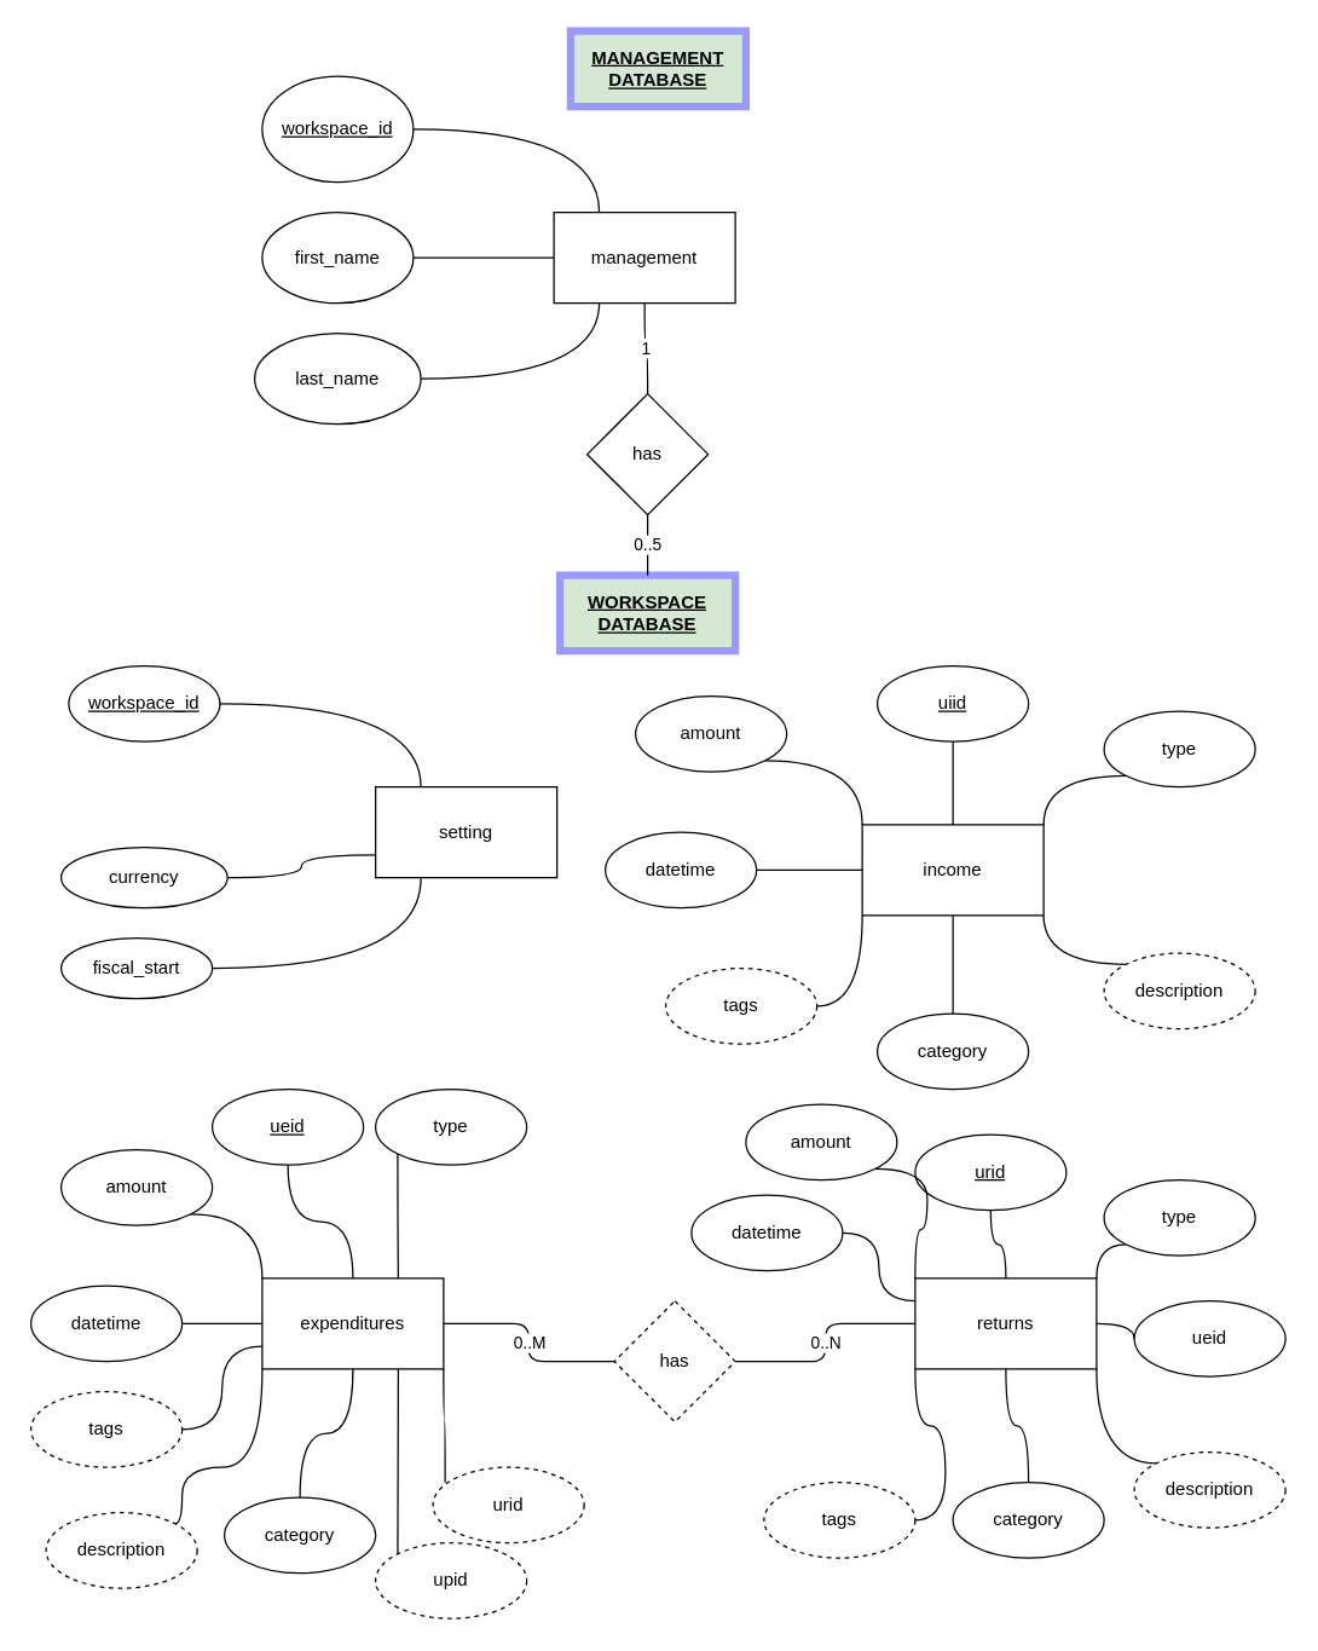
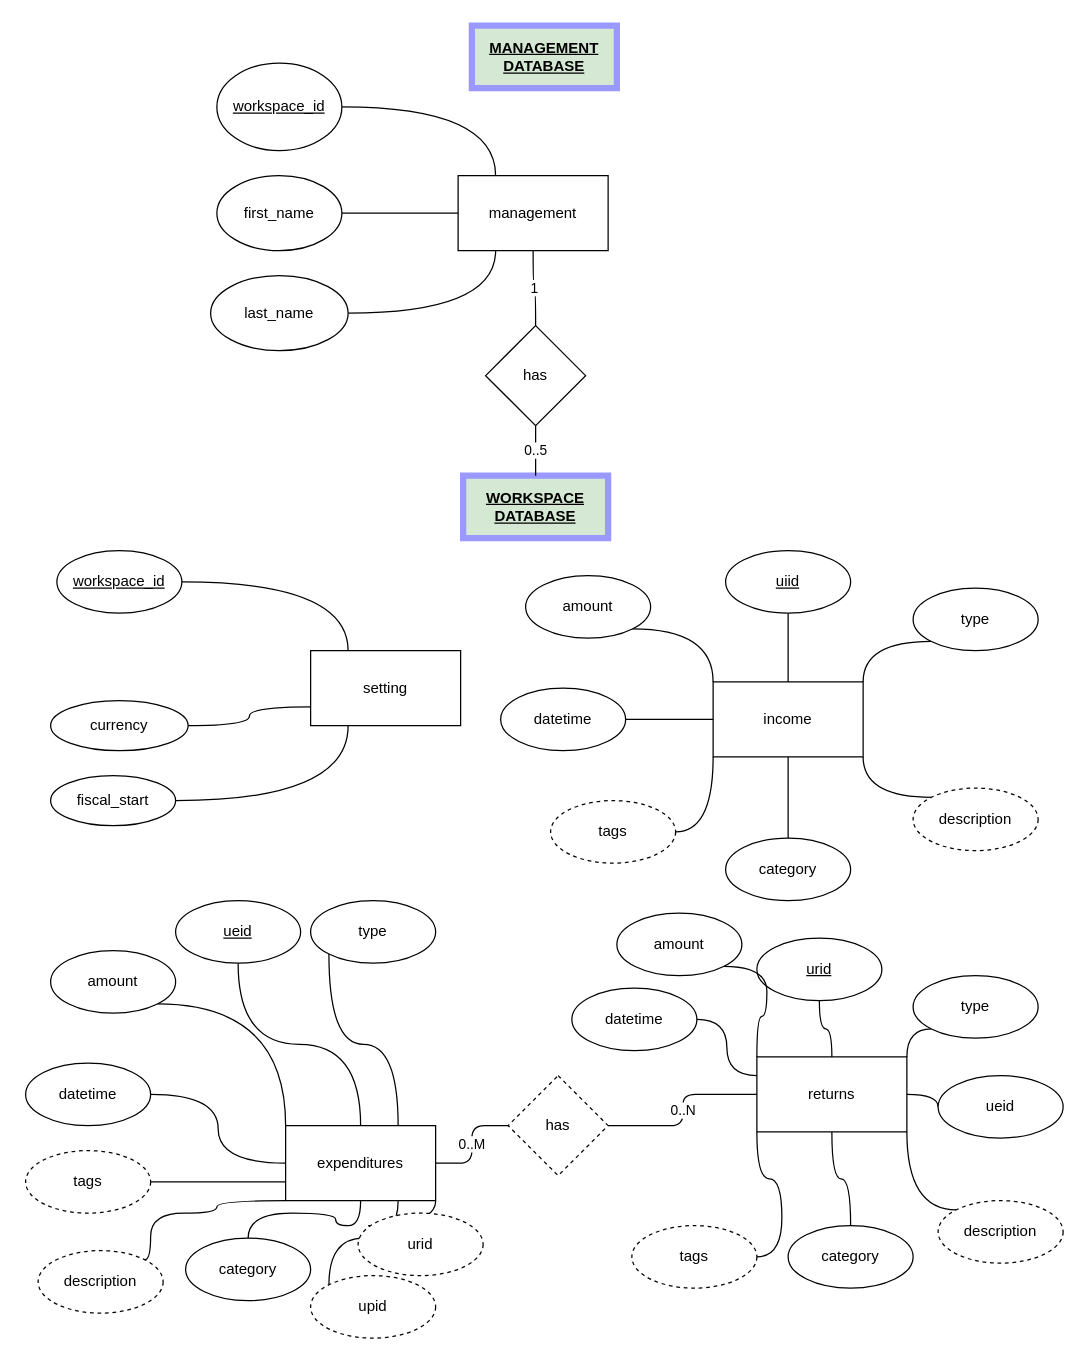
  <mxCell id="0" />
  <mxCell id="1" parent="0" />
  <mxCell id="2" value="1" style="edgeStyle=orthogonalEdgeStyle;curved=1;orthogonalLoop=1;jettySize=auto;html=1;exitX=0.5;exitY=1;exitDx=0;exitDy=0;entryX=0.5;entryY=0;entryDx=0;entryDy=0;endArrow=none;endFill=0;" edge="1" parent="1" source="3" target="20"><mxGeometry relative="1" as="geometry" /></mxCell>
  <mxCell id="3" value="management" style="rounded=0;whiteSpace=wrap;html=1;" vertex="1" parent="1"><mxGeometry x="366" y="140" width="120" height="60" as="geometry" /></mxCell>
  <mxCell id="4" value="MANAGEMENT DATABASE" style="text;html=1;strokeColor=#9999FF;fillColor=#d5e8d4;align=center;verticalAlign=middle;whiteSpace=wrap;rounded=0;strokeWidth=5;fontStyle=5;labelBorderColor=none;" vertex="1" parent="1"><mxGeometry x="377" y="20" width="116" height="50" as="geometry" /></mxCell>
  <mxCell id="5" style="edgeStyle=orthogonalEdgeStyle;orthogonalLoop=1;jettySize=auto;html=1;exitX=1;exitY=0.5;exitDx=0;exitDy=0;entryX=0.25;entryY=0;entryDx=0;entryDy=0;endArrow=none;endFill=0;curved=1;" edge="1" parent="1" source="6" target="3"><mxGeometry relative="1" as="geometry" /></mxCell>
  <mxCell id="6" value="&lt;u&gt;workspace_id&lt;/u&gt;" style="ellipse;whiteSpace=wrap;html=1;" vertex="1" parent="1"><mxGeometry x="173" y="50" width="100" height="70" as="geometry" /></mxCell>
  <mxCell id="7" style="edgeStyle=orthogonalEdgeStyle;orthogonalLoop=1;jettySize=auto;html=1;exitX=1;exitY=0.5;exitDx=0;exitDy=0;entryX=0;entryY=0.5;entryDx=0;entryDy=0;endArrow=none;endFill=0;curved=1;" edge="1" parent="1" source="8" target="3"><mxGeometry relative="1" as="geometry" /></mxCell>
  <mxCell id="8" value="first_name" style="ellipse;whiteSpace=wrap;html=1;" vertex="1" parent="1"><mxGeometry x="173" y="140" width="100" height="60" as="geometry" /></mxCell>
  <mxCell id="9" style="edgeStyle=orthogonalEdgeStyle;orthogonalLoop=1;jettySize=auto;html=1;exitX=1;exitY=0.5;exitDx=0;exitDy=0;entryX=0.25;entryY=1;entryDx=0;entryDy=0;endArrow=none;endFill=0;curved=1;" edge="1" parent="1" source="10" target="3"><mxGeometry relative="1" as="geometry" /></mxCell>
  <mxCell id="10" value="last_name" style="ellipse;whiteSpace=wrap;html=1;" vertex="1" parent="1"><mxGeometry x="168" y="220" width="110" height="60" as="geometry" /></mxCell>
  <mxCell id="11" value="WORKSPACE DATABASE" style="text;html=1;strokeColor=#9999FF;fillColor=#d5e8d4;align=center;verticalAlign=middle;whiteSpace=wrap;rounded=0;strokeWidth=5;fontStyle=5;labelBorderColor=none;" vertex="1" parent="1"><mxGeometry x="370" y="380" width="116" height="50" as="geometry" /></mxCell>
  <mxCell id="12" value="setting" style="rounded=0;whiteSpace=wrap;html=1;" vertex="1" parent="1"><mxGeometry x="248" y="520" width="120" height="60" as="geometry" /></mxCell>
  <mxCell id="13" style="edgeStyle=orthogonalEdgeStyle;orthogonalLoop=1;jettySize=auto;html=1;exitX=1;exitY=0.5;exitDx=0;exitDy=0;entryX=0.25;entryY=0;entryDx=0;entryDy=0;endArrow=none;endFill=0;curved=1;" edge="1" parent="1" source="14" target="12"><mxGeometry relative="1" as="geometry" /></mxCell>
  <mxCell id="14" value="&lt;u&gt;workspace_id&lt;/u&gt;" style="ellipse;whiteSpace=wrap;html=1;" vertex="1" parent="1"><mxGeometry x="45" y="440" width="100" height="50" as="geometry" /></mxCell>
  <mxCell id="15" style="edgeStyle=orthogonalEdgeStyle;orthogonalLoop=1;jettySize=auto;html=1;exitX=1;exitY=0.5;exitDx=0;exitDy=0;entryX=0;entryY=0.75;entryDx=0;entryDy=0;endArrow=none;endFill=0;curved=1;" edge="1" parent="1" source="16" target="12"><mxGeometry relative="1" as="geometry" /></mxCell>
  <mxCell id="16" value="currency" style="ellipse;whiteSpace=wrap;html=1;" vertex="1" parent="1"><mxGeometry x="40" y="560" width="110" height="40" as="geometry" /></mxCell>
  <mxCell id="17" style="edgeStyle=orthogonalEdgeStyle;curved=1;orthogonalLoop=1;jettySize=auto;html=1;exitX=1;exitY=0.5;exitDx=0;exitDy=0;entryX=0.25;entryY=1;entryDx=0;entryDy=0;endArrow=none;endFill=0;" edge="1" parent="1" source="18" target="12"><mxGeometry relative="1" as="geometry" /></mxCell>
  <mxCell id="18" value="fiscal_start" style="ellipse;whiteSpace=wrap;html=1;" vertex="1" parent="1"><mxGeometry x="40" y="620" width="100" height="40" as="geometry" /></mxCell>
  <mxCell id="19" value="0..5" style="edgeStyle=orthogonalEdgeStyle;curved=1;orthogonalLoop=1;jettySize=auto;html=1;exitX=0.5;exitY=1;exitDx=0;exitDy=0;entryX=0.5;entryY=0;entryDx=0;entryDy=0;endArrow=none;endFill=0;" edge="1" parent="1" source="20" target="11"><mxGeometry relative="1" as="geometry" /></mxCell>
  <mxCell id="20" value="has" style="rhombus;whiteSpace=wrap;html=1;" vertex="1" parent="1"><mxGeometry x="388" y="260" width="80" height="80" as="geometry" /></mxCell>
  <mxCell id="21" style="edgeStyle=orthogonalEdgeStyle;curved=1;orthogonalLoop=1;jettySize=auto;html=1;exitX=0.75;exitY=1;exitDx=0;exitDy=0;entryX=0;entryY=0;entryDx=0;entryDy=0;endArrow=none;endFill=0;" edge="1" parent="1" source="25" target="70"><mxGeometry relative="1" as="geometry" /></mxCell>
  <mxCell id="22" style="edgeStyle=orthogonalEdgeStyle;curved=1;orthogonalLoop=1;jettySize=auto;html=1;exitX=1;exitY=1;exitDx=0;exitDy=0;entryX=0.08;entryY=0.2;entryDx=0;entryDy=0;entryPerimeter=0;endArrow=none;endFill=0;" edge="1" parent="1" source="25" target="71"><mxGeometry relative="1" as="geometry" /></mxCell>
  <mxCell id="23" style="edgeStyle=orthogonalEdgeStyle;curved=1;orthogonalLoop=1;jettySize=auto;html=1;exitX=0;exitY=1;exitDx=0;exitDy=0;entryX=1;entryY=0;entryDx=0;entryDy=0;endArrow=none;endFill=0;" edge="1" parent="1" source="25" target="72"><mxGeometry relative="1" as="geometry"><Array as="points"><mxPoint x="173" y="970" /><mxPoint x="120" y="970" /><mxPoint x="120" y="1007" /></Array></mxGeometry></mxCell>
  <mxCell id="24" value="0..M" style="edgeStyle=orthogonalEdgeStyle;rounded=1;orthogonalLoop=1;jettySize=auto;html=1;exitX=1;exitY=0.5;exitDx=0;exitDy=0;entryX=0;entryY=0.5;entryDx=0;entryDy=0;endArrow=none;endFill=0;" edge="1" parent="1" source="25" target="74"><mxGeometry relative="1" as="geometry" /></mxCell>
- <mxCell id="25" value="expenditures" style="rounded=0;whiteSpace=wrap;html=1;" vertex="1" parent="1"><mxGeometry x="173" y="845" width="120" height="60" as="geometry" /></mxCell>
+ <mxCell id="25" value="expenditures" style="rounded=0;whiteSpace=wrap;html=1;" vertex="1" parent="1"><mxGeometry x="228" y="900" width="120" height="60" as="geometry" /></mxCell>
  <mxCell id="26" style="edgeStyle=orthogonalEdgeStyle;curved=1;orthogonalLoop=1;jettySize=auto;html=1;exitX=0.5;exitY=1;exitDx=0;exitDy=0;entryX=0.5;entryY=0;entryDx=0;entryDy=0;endArrow=none;endFill=0;" edge="1" parent="1" source="27" target="25"><mxGeometry relative="1" as="geometry" /></mxCell>
  <mxCell id="27" value="&lt;u&gt;ueid&lt;/u&gt;" style="ellipse;whiteSpace=wrap;html=1;" vertex="1" parent="1"><mxGeometry x="140" y="720" width="100" height="50" as="geometry" /></mxCell>
  <mxCell id="28" style="edgeStyle=orthogonalEdgeStyle;curved=1;orthogonalLoop=1;jettySize=auto;html=1;exitX=1;exitY=1;exitDx=0;exitDy=0;entryX=0;entryY=0;entryDx=0;entryDy=0;endArrow=none;endFill=0;" edge="1" parent="1" source="29" target="25"><mxGeometry relative="1" as="geometry" /></mxCell>
  <mxCell id="29" value="amount" style="ellipse;whiteSpace=wrap;html=1;" vertex="1" parent="1"><mxGeometry x="40" y="760" width="100" height="50" as="geometry" /></mxCell>
  <mxCell id="30" style="edgeStyle=orthogonalEdgeStyle;curved=1;orthogonalLoop=1;jettySize=auto;html=1;exitX=0;exitY=1;exitDx=0;exitDy=0;entryX=0.75;entryY=0;entryDx=0;entryDy=0;endArrow=none;endFill=0;" edge="1" parent="1" source="31" target="25"><mxGeometry relative="1" as="geometry" /></mxCell>
  <mxCell id="31" value="type" style="ellipse;whiteSpace=wrap;html=1;" vertex="1" parent="1"><mxGeometry x="248" y="720" width="100" height="50" as="geometry" /></mxCell>
  <mxCell id="32" style="edgeStyle=orthogonalEdgeStyle;curved=1;orthogonalLoop=1;jettySize=auto;html=1;exitX=0.5;exitY=0;exitDx=0;exitDy=0;entryX=0.5;entryY=1;entryDx=0;entryDy=0;endArrow=none;endFill=0;" edge="1" parent="1" source="33" target="25"><mxGeometry relative="1" as="geometry" /></mxCell>
  <mxCell id="33" value="category" style="ellipse;whiteSpace=wrap;html=1;" vertex="1" parent="1"><mxGeometry x="148" y="990" width="100" height="50" as="geometry" /></mxCell>
  <mxCell id="34" style="edgeStyle=orthogonalEdgeStyle;curved=1;orthogonalLoop=1;jettySize=auto;html=1;exitX=1;exitY=0.5;exitDx=0;exitDy=0;entryX=0;entryY=0.75;entryDx=0;entryDy=0;endArrow=none;endFill=0;" edge="1" parent="1" source="35" target="25"><mxGeometry relative="1" as="geometry" /></mxCell>
  <mxCell id="35" value="&lt;div&gt;tags&lt;/div&gt;" style="ellipse;whiteSpace=wrap;html=1;dashed=1;" vertex="1" parent="1"><mxGeometry x="20" y="920" width="100" height="50" as="geometry" /></mxCell>
  <mxCell id="36" style="edgeStyle=orthogonalEdgeStyle;curved=1;orthogonalLoop=1;jettySize=auto;html=1;exitX=1;exitY=0.5;exitDx=0;exitDy=0;entryX=0;entryY=0.5;entryDx=0;entryDy=0;endArrow=none;endFill=0;" edge="1" parent="1" source="37" target="25"><mxGeometry relative="1" as="geometry" /></mxCell>
  <mxCell id="37" value="datetime" style="ellipse;whiteSpace=wrap;html=1;" vertex="1" parent="1"><mxGeometry x="20" y="850" width="100" height="50" as="geometry" /></mxCell>
  <mxCell id="38" value="income" style="rounded=0;whiteSpace=wrap;html=1;" vertex="1" parent="1"><mxGeometry x="570" y="545" width="120" height="60" as="geometry" /></mxCell>
  <mxCell id="39" style="edgeStyle=orthogonalEdgeStyle;curved=1;orthogonalLoop=1;jettySize=auto;html=1;exitX=0.5;exitY=1;exitDx=0;exitDy=0;entryX=0.5;entryY=0;entryDx=0;entryDy=0;endArrow=none;endFill=0;" edge="1" parent="1" source="40" target="38"><mxGeometry relative="1" as="geometry" /></mxCell>
  <mxCell id="40" value="&lt;u&gt;uiid&lt;/u&gt;" style="ellipse;whiteSpace=wrap;html=1;" vertex="1" parent="1"><mxGeometry x="580" y="440" width="100" height="50" as="geometry" /></mxCell>
  <mxCell id="41" style="edgeStyle=orthogonalEdgeStyle;curved=1;orthogonalLoop=1;jettySize=auto;html=1;exitX=1;exitY=1;exitDx=0;exitDy=0;entryX=0;entryY=0;entryDx=0;entryDy=0;endArrow=none;endFill=0;" edge="1" parent="1" source="42" target="38"><mxGeometry relative="1" as="geometry" /></mxCell>
  <mxCell id="42" value="amount" style="ellipse;whiteSpace=wrap;html=1;" vertex="1" parent="1"><mxGeometry x="420" y="460" width="100" height="50" as="geometry" /></mxCell>
  <mxCell id="43" style="edgeStyle=orthogonalEdgeStyle;curved=1;orthogonalLoop=1;jettySize=auto;html=1;exitX=0;exitY=1;exitDx=0;exitDy=0;entryX=1;entryY=0;entryDx=0;entryDy=0;endArrow=none;endFill=0;" edge="1" parent="1" source="44" target="38"><mxGeometry relative="1" as="geometry" /></mxCell>
  <mxCell id="44" value="type" style="ellipse;whiteSpace=wrap;html=1;" vertex="1" parent="1"><mxGeometry x="730" y="470" width="100" height="50" as="geometry" /></mxCell>
  <mxCell id="45" style="edgeStyle=orthogonalEdgeStyle;curved=1;orthogonalLoop=1;jettySize=auto;html=1;exitX=0;exitY=0;exitDx=0;exitDy=0;entryX=1;entryY=1;entryDx=0;entryDy=0;endArrow=none;endFill=0;" edge="1" parent="1" source="46" target="38"><mxGeometry relative="1" as="geometry" /></mxCell>
  <mxCell id="46" value="description" style="ellipse;whiteSpace=wrap;html=1;dashed=1;" vertex="1" parent="1"><mxGeometry x="730" y="630" width="100" height="50" as="geometry" /></mxCell>
  <mxCell id="47" style="edgeStyle=orthogonalEdgeStyle;curved=1;orthogonalLoop=1;jettySize=auto;html=1;exitX=0.5;exitY=0;exitDx=0;exitDy=0;entryX=0.5;entryY=1;entryDx=0;entryDy=0;endArrow=none;endFill=0;" edge="1" parent="1" source="48" target="38"><mxGeometry relative="1" as="geometry" /></mxCell>
  <mxCell id="48" value="category" style="ellipse;whiteSpace=wrap;html=1;" vertex="1" parent="1"><mxGeometry x="580" y="670" width="100" height="50" as="geometry" /></mxCell>
  <mxCell id="49" style="edgeStyle=orthogonalEdgeStyle;curved=1;orthogonalLoop=1;jettySize=auto;html=1;exitX=1;exitY=0.5;exitDx=0;exitDy=0;entryX=0;entryY=1;entryDx=0;entryDy=0;endArrow=none;endFill=0;" edge="1" parent="1" source="50" target="38"><mxGeometry relative="1" as="geometry" /></mxCell>
  <mxCell id="50" value="&lt;div&gt;tags&lt;/div&gt;" style="ellipse;whiteSpace=wrap;html=1;dashed=1;" vertex="1" parent="1"><mxGeometry x="440" y="640" width="100" height="50" as="geometry" /></mxCell>
  <mxCell id="51" style="edgeStyle=orthogonalEdgeStyle;curved=1;orthogonalLoop=1;jettySize=auto;html=1;exitX=1;exitY=0.5;exitDx=0;exitDy=0;entryX=0;entryY=0.5;entryDx=0;entryDy=0;endArrow=none;endFill=0;" edge="1" parent="1" source="52" target="38"><mxGeometry relative="1" as="geometry" /></mxCell>
  <mxCell id="52" value="datetime" style="ellipse;whiteSpace=wrap;html=1;" vertex="1" parent="1"><mxGeometry x="400" y="550" width="100" height="50" as="geometry" /></mxCell>
  <mxCell id="53" style="edgeStyle=orthogonalEdgeStyle;curved=1;orthogonalLoop=1;jettySize=auto;html=1;exitX=1;exitY=0.5;exitDx=0;exitDy=0;entryX=0;entryY=0.5;entryDx=0;entryDy=0;endArrow=none;endFill=0;" edge="1" parent="1" source="54" target="69"><mxGeometry relative="1" as="geometry" /></mxCell>
  <mxCell id="54" value="returns" style="rounded=0;whiteSpace=wrap;html=1;" vertex="1" parent="1"><mxGeometry x="605" y="845" width="120" height="60" as="geometry" /></mxCell>
  <mxCell id="55" style="edgeStyle=orthogonalEdgeStyle;curved=1;orthogonalLoop=1;jettySize=auto;html=1;exitX=0.5;exitY=1;exitDx=0;exitDy=0;entryX=0.5;entryY=0;entryDx=0;entryDy=0;endArrow=none;endFill=0;" edge="1" parent="1" source="56" target="54"><mxGeometry relative="1" as="geometry" /></mxCell>
  <mxCell id="56" value="&lt;u&gt;urid&lt;/u&gt;" style="ellipse;whiteSpace=wrap;html=1;" vertex="1" parent="1"><mxGeometry x="605" y="750" width="100" height="50" as="geometry" /></mxCell>
  <mxCell id="57" style="edgeStyle=orthogonalEdgeStyle;curved=1;orthogonalLoop=1;jettySize=auto;html=1;exitX=1;exitY=1;exitDx=0;exitDy=0;entryX=0;entryY=0;entryDx=0;entryDy=0;endArrow=none;endFill=0;" edge="1" parent="1" source="58" target="54"><mxGeometry relative="1" as="geometry" /></mxCell>
  <mxCell id="58" value="amount" style="ellipse;whiteSpace=wrap;html=1;" vertex="1" parent="1"><mxGeometry x="493" y="730" width="100" height="50" as="geometry" /></mxCell>
  <mxCell id="59" style="edgeStyle=orthogonalEdgeStyle;curved=1;orthogonalLoop=1;jettySize=auto;html=1;exitX=0;exitY=1;exitDx=0;exitDy=0;entryX=1;entryY=0;entryDx=0;entryDy=0;endArrow=none;endFill=0;" edge="1" parent="1" source="60" target="54"><mxGeometry relative="1" as="geometry" /></mxCell>
  <mxCell id="60" value="type" style="ellipse;whiteSpace=wrap;html=1;" vertex="1" parent="1"><mxGeometry x="730" y="780" width="100" height="50" as="geometry" /></mxCell>
  <mxCell id="61" style="edgeStyle=orthogonalEdgeStyle;curved=1;orthogonalLoop=1;jettySize=auto;html=1;exitX=0;exitY=0;exitDx=0;exitDy=0;entryX=1;entryY=1;entryDx=0;entryDy=0;endArrow=none;endFill=0;" edge="1" parent="1" source="62" target="54"><mxGeometry relative="1" as="geometry" /></mxCell>
  <mxCell id="62" value="description" style="ellipse;whiteSpace=wrap;html=1;dashed=1;" vertex="1" parent="1"><mxGeometry x="750" y="960" width="100" height="50" as="geometry" /></mxCell>
  <mxCell id="63" style="edgeStyle=orthogonalEdgeStyle;curved=1;orthogonalLoop=1;jettySize=auto;html=1;exitX=0.5;exitY=0;exitDx=0;exitDy=0;entryX=0.5;entryY=1;entryDx=0;entryDy=0;endArrow=none;endFill=0;" edge="1" parent="1" source="64" target="54"><mxGeometry relative="1" as="geometry" /></mxCell>
  <mxCell id="64" value="category" style="ellipse;whiteSpace=wrap;html=1;" vertex="1" parent="1"><mxGeometry x="630" y="980" width="100" height="50" as="geometry" /></mxCell>
  <mxCell id="65" style="edgeStyle=orthogonalEdgeStyle;curved=1;orthogonalLoop=1;jettySize=auto;html=1;exitX=1;exitY=0.5;exitDx=0;exitDy=0;entryX=0;entryY=1;entryDx=0;entryDy=0;endArrow=none;endFill=0;" edge="1" parent="1" source="66" target="54"><mxGeometry relative="1" as="geometry" /></mxCell>
  <mxCell id="66" value="&lt;div&gt;tags&lt;/div&gt;" style="ellipse;whiteSpace=wrap;html=1;dashed=1;" vertex="1" parent="1"><mxGeometry x="505" y="980" width="100" height="50" as="geometry" /></mxCell>
  <mxCell id="67" style="edgeStyle=orthogonalEdgeStyle;curved=1;orthogonalLoop=1;jettySize=auto;html=1;exitX=1;exitY=0.5;exitDx=0;exitDy=0;entryX=0;entryY=0.25;entryDx=0;entryDy=0;endArrow=none;endFill=0;" edge="1" parent="1" source="68" target="54"><mxGeometry relative="1" as="geometry" /></mxCell>
  <mxCell id="68" value="datetime" style="ellipse;whiteSpace=wrap;html=1;" vertex="1" parent="1"><mxGeometry x="457" y="790" width="100" height="50" as="geometry" /></mxCell>
  <mxCell id="69" value="ueid" style="ellipse;whiteSpace=wrap;html=1;" vertex="1" parent="1"><mxGeometry x="750" y="860" width="100" height="50" as="geometry" /></mxCell>
  <mxCell id="70" value="upid" style="ellipse;whiteSpace=wrap;html=1;dashed=1;" vertex="1" parent="1"><mxGeometry x="248" y="1020" width="100" height="50" as="geometry" /></mxCell>
  <mxCell id="71" value="urid" style="ellipse;whiteSpace=wrap;html=1;dashed=1;" vertex="1" parent="1"><mxGeometry x="286" y="970" width="100" height="50" as="geometry" /></mxCell>
  <mxCell id="72" value="description" style="ellipse;whiteSpace=wrap;html=1;dashed=1;" vertex="1" parent="1"><mxGeometry x="30" y="1000" width="100" height="50" as="geometry" /></mxCell>
  <mxCell id="73" value="&lt;div&gt;0..N&lt;/div&gt;" style="edgeStyle=orthogonalEdgeStyle;rounded=1;orthogonalLoop=1;jettySize=auto;html=1;exitX=1;exitY=0.5;exitDx=0;exitDy=0;entryX=0;entryY=0.5;entryDx=0;entryDy=0;endArrow=none;endFill=0;" edge="1" parent="1" source="74" target="54"><mxGeometry relative="1" as="geometry"><Array as="points"><mxPoint x="546" y="900" /><mxPoint x="546" y="875" /></Array></mxGeometry></mxCell>
  <mxCell id="74" value="has" style="rhombus;whiteSpace=wrap;html=1;dashed=1;" vertex="1" parent="1"><mxGeometry x="406" y="860" width="80" height="80" as="geometry" /></mxCell>
